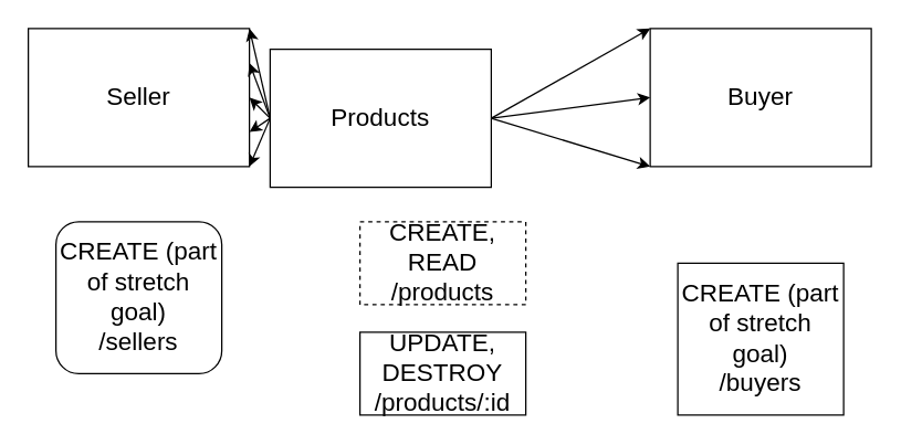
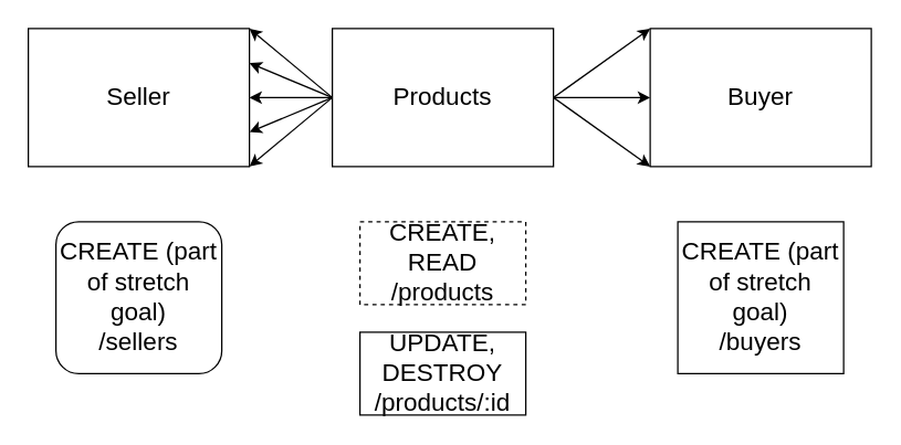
  <mxCell id="0" />
  <mxCell id="1" parent="0" />
- <mxCell id="2" value="&lt;font style=&quot;font-size: 18px&quot;&gt;Products&lt;/font&gt;" style="rounded=0;whiteSpace=wrap;html=1;" vertex="1" parent="1"><mxGeometry x="195" y="35" width="160" height="100" as="geometry" /></mxCell>
+ <mxCell id="2" value="&lt;font style=&quot;font-size: 18px&quot;&gt;Products&lt;/font&gt;" style="rounded=0;whiteSpace=wrap;html=1;" vertex="1" parent="1"><mxGeometry x="240" y="20" width="160" height="100" as="geometry" /></mxCell>
  <mxCell id="3" value="&lt;font style=&quot;font-size: 18px&quot;&gt;Seller&lt;/font&gt;" style="rounded=0;whiteSpace=wrap;html=1;" vertex="1" parent="1"><mxGeometry x="20" y="20" width="160" height="100" as="geometry" /></mxCell>
  <mxCell id="4" value="&lt;font style=&quot;font-size: 18px&quot;&gt;Buyer&lt;br&gt;&lt;/font&gt;" style="rounded=0;whiteSpace=wrap;html=1;" vertex="1" parent="1"><mxGeometry x="470" y="20" width="160" height="100" as="geometry" /></mxCell>
  <mxCell id="5" value="" style="endArrow=classic;html=1;fontSize=18;exitX=0;exitY=0.5;exitDx=0;exitDy=0;entryX=1;entryY=0;entryDx=0;entryDy=0;" edge="1" parent="1" source="2" target="3"><mxGeometry width="50" height="50" relative="1" as="geometry"><mxPoint x="240" y="80" as="sourcePoint" /><mxPoint x="190" y="30" as="targetPoint" /></mxGeometry></mxCell>
  <mxCell id="6" value="" style="endArrow=classic;html=1;fontSize=18;exitX=0;exitY=0.5;exitDx=0;exitDy=0;entryX=1;entryY=0.25;entryDx=0;entryDy=0;" edge="1" parent="1" source="2" target="3"><mxGeometry width="50" height="50" relative="1" as="geometry"><mxPoint x="240" y="95" as="sourcePoint" /><mxPoint x="180" y="45" as="targetPoint" /></mxGeometry></mxCell>
  <mxCell id="7" value="" style="endArrow=classic;html=1;fontSize=18;exitX=0;exitY=0.5;exitDx=0;exitDy=0;entryX=1;entryY=0.5;entryDx=0;entryDy=0;" edge="1" parent="1" source="2" target="3"><mxGeometry width="50" height="50" relative="1" as="geometry"><mxPoint x="230" y="105" as="sourcePoint" /><mxPoint x="170" y="80" as="targetPoint" /></mxGeometry></mxCell>
  <mxCell id="8" value="" style="endArrow=classic;html=1;fontSize=18;exitX=0;exitY=0.5;exitDx=0;exitDy=0;entryX=1;entryY=0.75;entryDx=0;entryDy=0;" edge="1" parent="1" source="2" target="3"><mxGeometry width="50" height="50" relative="1" as="geometry"><mxPoint x="230" y="100" as="sourcePoint" /><mxPoint x="170" y="100" as="targetPoint" /></mxGeometry></mxCell>
  <mxCell id="9" value="" style="endArrow=classic;html=1;fontSize=18;exitX=0;exitY=0.5;exitDx=0;exitDy=0;entryX=1;entryY=1;entryDx=0;entryDy=0;" edge="1" parent="1" source="2" target="3"><mxGeometry width="50" height="50" relative="1" as="geometry"><mxPoint x="250" y="80" as="sourcePoint" /><mxPoint x="190" y="105" as="targetPoint" /></mxGeometry></mxCell>
  <mxCell id="10" value="" style="endArrow=classic;html=1;fontSize=18;exitX=1;exitY=0.5;exitDx=0;exitDy=0;entryX=0;entryY=0;entryDx=0;entryDy=0;" edge="1" parent="1" source="2" target="4"><mxGeometry width="50" height="50" relative="1" as="geometry"><mxPoint x="460" y="60" as="sourcePoint" /><mxPoint x="400" y="10" as="targetPoint" /></mxGeometry></mxCell>
  <mxCell id="11" value="" style="endArrow=classic;html=1;fontSize=18;exitX=1;exitY=0.5;exitDx=0;exitDy=0;entryX=0;entryY=0.5;entryDx=0;entryDy=0;" edge="1" parent="1" source="2" target="4"><mxGeometry width="50" height="50" relative="1" as="geometry"><mxPoint x="410" y="80" as="sourcePoint" /><mxPoint x="480" y="30" as="targetPoint" /></mxGeometry></mxCell>
  <mxCell id="12" value="" style="endArrow=classic;html=1;fontSize=18;exitX=1;exitY=0.5;exitDx=0;exitDy=0;entryX=0;entryY=1;entryDx=0;entryDy=0;" edge="1" parent="1" source="2" target="4"><mxGeometry width="50" height="50" relative="1" as="geometry"><mxPoint x="410" y="80" as="sourcePoint" /><mxPoint x="480" y="80" as="targetPoint" /></mxGeometry></mxCell>
  <mxCell id="13" value="CREATE, READ&lt;br&gt;/products" style="rounded=0;whiteSpace=wrap;html=1;fontSize=18;dashed=1;" vertex="1" parent="1"><mxGeometry x="260" y="160" width="120" height="60" as="geometry" /></mxCell>
  <mxCell id="14" value="UPDATE,&lt;br&gt;DESTROY&lt;br&gt;/products/:id" style="rounded=0;whiteSpace=wrap;html=1;fontSize=18;" vertex="1" parent="1"><mxGeometry x="260" y="240" width="120" height="60" as="geometry" /></mxCell>
  <mxCell id="15" value="CREATE (part of stretch goal)&lt;br&gt;/sellers" style="whiteSpace=wrap;html=1;fontSize=18;rounded=1;" vertex="1" parent="1"><mxGeometry x="40" y="160" width="120" height="110" as="geometry" /></mxCell>
- <mxCell id="16" value="CREATE (part of stretch goal)&lt;br&gt;/buyers" style="rounded=0;whiteSpace=wrap;html=1;fontSize=18;" vertex="1" parent="1"><mxGeometry x="490" y="190" width="120" height="110" as="geometry" /></mxCell>
+ <mxCell id="16" value="CREATE (part of stretch goal)&lt;br&gt;/buyers" style="rounded=0;whiteSpace=wrap;html=1;fontSize=18;" vertex="1" parent="1"><mxGeometry x="490" y="160" width="120" height="110" as="geometry" /></mxCell>
